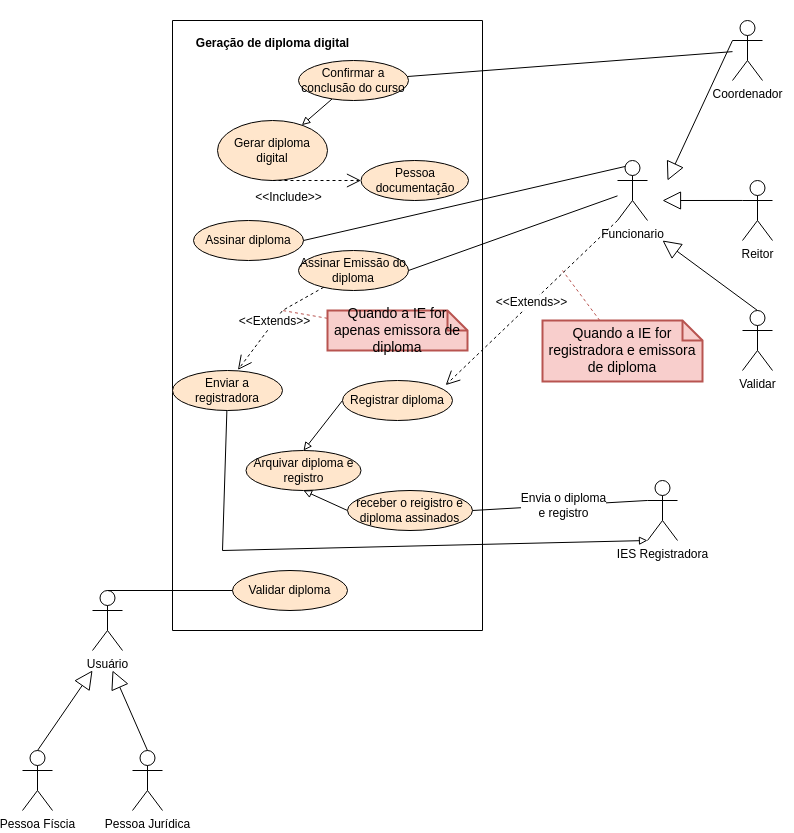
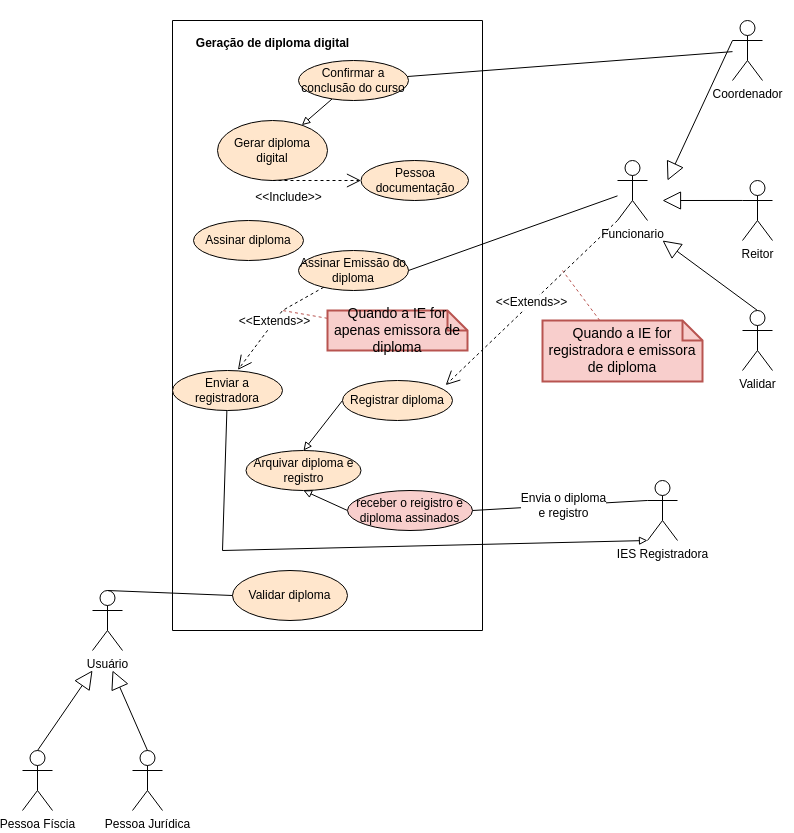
  <mxCell id="0" />
  <mxCell id="1" parent="0" />
  <mxCell id="2" value="" style="swimlane;startSize=0;" vertex="1" parent="1"><mxGeometry x="170" y="20" width="310" height="610" as="geometry" /></mxCell>
  <mxCell id="3" value="Geração de diploma digital" style="text;align=center;fontStyle=1;verticalAlign=middle;spacingLeft=3;spacingRight=3;strokeColor=none;rotatable=0;points=[[0,0.5],[1,0.5]];portConstraint=eastwest;fontFamily=Helvetica;fontSize=12;fontColor=#000000;fillColor=default;html=1;" vertex="1" parent="2"><mxGeometry x="60" y="10" width="80" height="26" as="geometry" /></mxCell>
  <mxCell id="4" style="edgeStyle=none;rounded=0;orthogonalLoop=1;jettySize=auto;html=1;fontFamily=Helvetica;fontSize=12;fontColor=#000000;endArrow=block;endFill=0;" edge="1" parent="2" source="5" target="6"><mxGeometry relative="1" as="geometry" /></mxCell>
  <mxCell id="5" value="Confirmar a conclusão do curso" style="ellipse;whiteSpace=wrap;html=1;fontFamily=Helvetica;fontSize=12;strokeColor=#000000;fillColor=#ffe6cc;" vertex="1" parent="2"><mxGeometry x="126" y="40" width="110" height="40" as="geometry" /></mxCell>
  <mxCell id="6" value="Gerar diploma digital" style="ellipse;whiteSpace=wrap;html=1;fontFamily=Helvetica;fontSize=12;strokeColor=#000000;fillColor=#ffe6cc;" vertex="1" parent="2"><mxGeometry x="45" y="100" width="110" height="60" as="geometry" /></mxCell>
  <mxCell id="7" value="Assinar diploma" style="ellipse;whiteSpace=wrap;html=1;fontFamily=Helvetica;fontSize=12;strokeColor=default;fillColor=#ffe6cc;" vertex="1" parent="2"><mxGeometry x="21" y="200" width="110" height="40" as="geometry" /></mxCell>
  <mxCell id="8" value="Assinar Emissão do diploma" style="ellipse;whiteSpace=wrap;html=1;fontFamily=Helvetica;fontSize=12;strokeColor=default;fillColor=#ffe6cc;" vertex="1" parent="2"><mxGeometry x="126" y="230" width="110" height="40" as="geometry" /></mxCell>
  <mxCell id="9" value="Enviar a registradora" style="ellipse;whiteSpace=wrap;html=1;fontFamily=Helvetica;fontSize=12;strokeColor=default;fillColor=#ffe6cc;" vertex="1" parent="2"><mxGeometry y="350" width="110" height="40" as="geometry" /></mxCell>
  <mxCell id="10" style="edgeStyle=none;rounded=0;orthogonalLoop=1;jettySize=auto;html=1;exitX=0;exitY=0.5;exitDx=0;exitDy=0;entryX=0.5;entryY=0;entryDx=0;entryDy=0;fontFamily=Helvetica;fontSize=12;fontColor=#000000;endArrow=block;endFill=0;" edge="1" parent="2" source="11" target="12"><mxGeometry relative="1" as="geometry" /></mxCell>
  <mxCell id="11" value="Registrar diploma" style="ellipse;whiteSpace=wrap;html=1;fontFamily=Helvetica;fontSize=12;strokeColor=default;fillColor=#ffe6cc;" vertex="1" parent="2"><mxGeometry x="170" y="360" width="110" height="40" as="geometry" /></mxCell>
  <mxCell id="12" value="Arquivar diploma e registro" style="ellipse;whiteSpace=wrap;html=1;fontFamily=Helvetica;fontSize=12;strokeColor=default;fillColor=#ffe6cc;" vertex="1" parent="2"><mxGeometry x="73.5" y="430" width="115" height="40" as="geometry" /></mxCell>
  <mxCell id="13" value="Pessoa documentação" style="ellipse;whiteSpace=wrap;html=1;fontFamily=Helvetica;fontSize=12;strokeColor=#000000;fillColor=#ffe6cc;" vertex="1" parent="2"><mxGeometry x="188.5" y="140" width="107.5" height="40" as="geometry" /></mxCell>
- <mxCell id="14" value="Validar diploma" style="ellipse;whiteSpace=wrap;html=1;fontFamily=Helvetica;fontSize=12;strokeColor=#000000;fillColor=#ffe6cc;" vertex="1" parent="2"><mxGeometry x="60" y="550" width="115" height="40" as="geometry" /></mxCell>
+ <mxCell id="14" value="Validar diploma" style="ellipse;whiteSpace=wrap;html=1;fontFamily=Helvetica;fontSize=12;strokeColor=#000000;fillColor=#ffe6cc;" vertex="1" parent="2"><mxGeometry x="60" y="550" width="115" height="50" as="geometry" /></mxCell>
  <mxCell id="15" value="&amp;lt;&amp;lt;Include&amp;gt;&amp;gt;" style="endArrow=open;endSize=12;dashed=1;html=1;rounded=0;fontFamily=Helvetica;fontSize=12;fontColor=#000000;exitX=0.5;exitY=1;exitDx=0;exitDy=0;entryX=0;entryY=0.5;entryDx=0;entryDy=0;" edge="1" parent="2" source="6" target="13"><mxGeometry x="-0.628" y="-17" width="160" relative="1" as="geometry"><mxPoint x="76" y="250" as="sourcePoint" /><mxPoint x="-124" y="190" as="targetPoint" /><Array as="points" /><mxPoint as="offset" /></mxGeometry></mxCell>
  <mxCell id="16" value="&amp;lt;&amp;lt;Extends&amp;gt;&amp;gt;" style="endArrow=open;endSize=12;dashed=1;html=1;rounded=0;fontFamily=Helvetica;fontSize=12;fontColor=#000000;entryX=0.595;entryY=-0.016;entryDx=0;entryDy=0;entryPerimeter=0;" edge="1" parent="2" source="8" target="9"><mxGeometry width="160" relative="1" as="geometry"><mxPoint x="96" y="270" as="sourcePoint" /><mxPoint x="256" y="270" as="targetPoint" /><Array as="points"><mxPoint x="110" y="290" /></Array></mxGeometry></mxCell>
  <mxCell id="17" value="Quando a IE for apenas emissora de diploma" style="shape=note;strokeWidth=2;fontSize=14;size=20;whiteSpace=wrap;html=1;fillColor=#f8cecc;strokeColor=#b85450;fontFamily=Helvetica;" vertex="1" parent="2"><mxGeometry x="155" y="290" width="140" height="40" as="geometry" /></mxCell>
  <mxCell id="18" style="edgeStyle=none;rounded=0;orthogonalLoop=1;jettySize=auto;html=1;entryX=0.5;entryY=1;entryDx=0;entryDy=0;fontFamily=Helvetica;fontSize=12;fontColor=#000000;endArrow=block;endFill=0;strokeColor=#000000;exitX=0;exitY=0.5;exitDx=0;exitDy=0;" edge="1" parent="2" source="19" target="12"><mxGeometry relative="1" as="geometry" /></mxCell>
- <mxCell id="19" value="receber o reigistro e diploma assinados" style="ellipse;whiteSpace=wrap;html=1;fontFamily=Helvetica;fontSize=12;strokeColor=#000000;fillColor=#ffe6cc;" vertex="1" parent="2"><mxGeometry x="175" y="470" width="125" height="40" as="geometry" /></mxCell>
+ <mxCell id="19" value="receber o reigistro e diploma assinados" style="ellipse;whiteSpace=wrap;html=1;fontFamily=Helvetica;fontSize=12;strokeColor=#000000;fillColor=#f8cecc;" vertex="1" parent="2"><mxGeometry x="175" y="470" width="125" height="40" as="geometry" /></mxCell>
  <mxCell id="20" style="edgeStyle=none;rounded=0;orthogonalLoop=1;jettySize=auto;html=1;entryX=1;entryY=0.5;entryDx=0;entryDy=0;fontFamily=Helvetica;fontSize=12;fontColor=#000000;endArrow=none;endFill=0;" edge="1" parent="1" source="21" target="8"><mxGeometry relative="1" as="geometry" /></mxCell>
  <mxCell id="21" value="Funcionario" style="shape=umlActor;verticalLabelPosition=bottom;verticalAlign=top;html=1;fontFamily=Helvetica;fontSize=12;fontColor=default;strokeColor=default;fillColor=default;labelPosition=center;align=center;" vertex="1" parent="1"><mxGeometry x="615" y="160" width="30" height="60" as="geometry" /></mxCell>
  <mxCell id="22" value="Reitor" style="shape=umlActor;verticalLabelPosition=bottom;verticalAlign=top;html=1;fontFamily=Helvetica;fontSize=12;fontColor=default;strokeColor=default;fillColor=default;" vertex="1" parent="1"><mxGeometry x="740" y="180" width="30" height="60" as="geometry" /></mxCell>
  <mxCell id="23" value="Validar" style="shape=umlActor;verticalLabelPosition=bottom;verticalAlign=top;html=1;fontFamily=Helvetica;fontSize=12;fontColor=default;strokeColor=default;fillColor=default;" vertex="1" parent="1"><mxGeometry x="740" y="310" width="30" height="60" as="geometry" /></mxCell>
  <mxCell id="24" value="Extends" style="endArrow=block;endSize=16;endFill=0;html=1;rounded=0;fontFamily=Helvetica;fontSize=12;fontColor=#FF4D00;textOpacity=0;exitX=0.5;exitY=0;exitDx=0;exitDy=0;exitPerimeter=0;" edge="1" parent="1" source="23"><mxGeometry x="-0.062" y="10" width="160" relative="1" as="geometry"><mxPoint x="580" y="320" as="sourcePoint" /><mxPoint x="660" y="240" as="targetPoint" /><mxPoint as="offset" /></mxGeometry></mxCell>
  <mxCell id="25" value="Extends" style="endArrow=block;endSize=16;endFill=0;html=1;rounded=0;fontFamily=Helvetica;fontSize=12;fontColor=#FF4D00;textOpacity=0;exitX=0;exitY=0.333;exitDx=0;exitDy=0;exitPerimeter=0;" edge="1" parent="1" source="22"><mxGeometry x="-0.062" y="10" width="160" relative="1" as="geometry"><mxPoint x="590" y="330" as="sourcePoint" /><mxPoint x="660" y="200" as="targetPoint" /><mxPoint as="offset" /></mxGeometry></mxCell>
  <mxCell id="26" value="Usuário" style="shape=umlActor;verticalLabelPosition=bottom;verticalAlign=top;html=1;fontFamily=Helvetica;fontSize=12;fontColor=#000000;strokeColor=default;fillColor=default;" vertex="1" parent="1"><mxGeometry x="90" y="590" width="30" height="60" as="geometry" /></mxCell>
  <mxCell id="27" value="Pessoa Físcia" style="shape=umlActor;verticalLabelPosition=bottom;verticalAlign=top;html=1;fontFamily=Helvetica;fontSize=12;fontColor=#000000;strokeColor=default;fillColor=default;" vertex="1" parent="1"><mxGeometry x="20" y="750" width="30" height="60" as="geometry" /></mxCell>
  <mxCell id="28" value="Pessoa Jurídica" style="shape=umlActor;verticalLabelPosition=bottom;verticalAlign=top;html=1;fontFamily=Helvetica;fontSize=12;fontColor=#000000;strokeColor=default;fillColor=default;" vertex="1" parent="1"><mxGeometry x="130" y="750" width="30" height="60" as="geometry" /></mxCell>
  <mxCell id="29" value="Extends" style="endArrow=block;endSize=16;endFill=0;html=1;rounded=0;fontFamily=Helvetica;fontSize=12;fontColor=#FF4D00;textOpacity=0;exitX=0.5;exitY=0;exitDx=0;exitDy=0;exitPerimeter=0;" edge="1" parent="1" source="28"><mxGeometry x="-0.062" y="10" width="160" relative="1" as="geometry"><mxPoint x="205" y="740" as="sourcePoint" /><mxPoint x="110" y="670" as="targetPoint" /><mxPoint as="offset" /></mxGeometry></mxCell>
  <mxCell id="30" value="Extends" style="endArrow=block;endSize=16;endFill=0;html=1;rounded=0;fontFamily=Helvetica;fontSize=12;fontColor=#FF4D00;textOpacity=0;exitX=0.5;exitY=0;exitDx=0;exitDy=0;exitPerimeter=0;" edge="1" parent="1" source="27"><mxGeometry x="-0.062" y="10" width="160" relative="1" as="geometry"><mxPoint x="45" y="700" as="sourcePoint" /><mxPoint x="90" y="670" as="targetPoint" /><mxPoint as="offset" /></mxGeometry></mxCell>
  <mxCell id="31" value="Coordenador" style="shape=umlActor;verticalLabelPosition=bottom;verticalAlign=top;html=1;fontFamily=Helvetica;fontSize=12;fontColor=default;strokeColor=default;fillColor=default;" vertex="1" parent="1"><mxGeometry x="730" y="20" width="30" height="60" as="geometry" /></mxCell>
  <mxCell id="32" value="Extends" style="endArrow=block;endSize=16;endFill=0;html=1;rounded=0;fontFamily=Helvetica;fontSize=12;fontColor=#FF4D00;textOpacity=0;exitX=0;exitY=0.333;exitDx=0;exitDy=0;exitPerimeter=0;" edge="1" parent="1" source="31"><mxGeometry x="-0.062" y="10" width="160" relative="1" as="geometry"><mxPoint x="660" y="205" as="sourcePoint" /><mxPoint x="665" y="180" as="targetPoint" /><mxPoint as="offset" /></mxGeometry></mxCell>
  <mxCell id="33" style="edgeStyle=none;rounded=0;orthogonalLoop=1;jettySize=auto;html=1;exitX=0;exitY=0.333;exitDx=0;exitDy=0;exitPerimeter=0;entryX=1;entryY=0.5;entryDx=0;entryDy=0;fontFamily=Helvetica;fontSize=12;fontColor=#000000;endArrow=none;endFill=0;strokeColor=#000000;" edge="1" parent="1" source="35" target="19"><mxGeometry relative="1" as="geometry" /></mxCell>
  <mxCell id="34" value="Envia o diploma&lt;br&gt;e registro" style="edgeLabel;html=1;align=center;verticalAlign=middle;resizable=0;points=[];fontSize=12;fontFamily=Helvetica;fontColor=#000000;" vertex="1" connectable="0" parent="33"><mxGeometry x="-0.281" y="2" relative="1" as="geometry"><mxPoint x="-22" y="-1" as="offset" /></mxGeometry></mxCell>
  <mxCell id="35" value="IES Registradora" style="shape=umlActor;verticalLabelPosition=bottom;verticalAlign=top;html=1;fontFamily=Helvetica;fontSize=12;fontColor=#000000;strokeColor=#000000;fillColor=default;" vertex="1" parent="1"><mxGeometry x="645" y="480" width="30" height="60" as="geometry" /></mxCell>
  <mxCell id="36" value="" style="endArrow=none;html=1;rounded=0;fontFamily=Helvetica;fontSize=12;fontColor=#000000;" edge="1" parent="1" source="5" target="31"><mxGeometry relative="1" as="geometry"><mxPoint x="500" y="30" as="sourcePoint" /><mxPoint x="660" y="30" as="targetPoint" /></mxGeometry></mxCell>
- <mxCell id="37" value="" style="endArrow=none;html=1;rounded=0;fontFamily=Helvetica;fontSize=12;fontColor=#000000;entryX=0.25;entryY=0.1;entryDx=0;entryDy=0;entryPerimeter=0;exitX=1;exitY=0.5;exitDx=0;exitDy=0;" edge="1" parent="1" source="7" target="21"><mxGeometry relative="1" as="geometry"><mxPoint x="460" y="170" as="sourcePoint" /><mxPoint x="620" y="170" as="targetPoint" /></mxGeometry></mxCell>
  <mxCell id="38" value="" style="endArrow=none;html=1;rounded=0;fontFamily=Helvetica;fontSize=12;fontColor=#000000;exitX=0.5;exitY=0;exitDx=0;exitDy=0;exitPerimeter=0;entryX=0;entryY=0.5;entryDx=0;entryDy=0;" edge="1" parent="1" source="26" target="14"><mxGeometry relative="1" as="geometry"><mxPoint x="80" y="349.5" as="sourcePoint" /><mxPoint x="240" y="349.5" as="targetPoint" /></mxGeometry></mxCell>
  <mxCell id="39" value="" style="edgeLabel;resizable=0;html=1;align=left;verticalAlign=bottom;fontFamily=Helvetica;fontSize=12;fontColor=#000000;strokeColor=#000000;fillColor=default;" connectable="0" vertex="1" parent="38"><mxGeometry x="-1" relative="1" as="geometry" /></mxCell>
  <mxCell id="40" style="edgeStyle=none;rounded=0;orthogonalLoop=1;jettySize=auto;html=1;fontFamily=Helvetica;fontSize=12;fontColor=#000000;endArrow=none;endFill=0;dashed=1;fillColor=#f8cecc;strokeColor=#b85450;" edge="1" parent="1" source="17"><mxGeometry relative="1" as="geometry"><mxPoint x="280" y="310" as="targetPoint" /></mxGeometry></mxCell>
  <mxCell id="41" style="edgeStyle=none;rounded=0;orthogonalLoop=1;jettySize=auto;html=1;entryX=0;entryY=1;entryDx=0;entryDy=0;entryPerimeter=0;fontFamily=Helvetica;fontSize=12;fontColor=#000000;endArrow=block;endFill=0;strokeColor=#000000;" edge="1" parent="1" source="9" target="35"><mxGeometry relative="1" as="geometry"><Array as="points"><mxPoint x="220" y="550" /></Array></mxGeometry></mxCell>
  <mxCell id="42" value="&amp;lt;&amp;lt;Extends&amp;gt;&amp;gt;" style="endArrow=open;endSize=12;dashed=1;html=1;rounded=0;fontFamily=Helvetica;fontSize=12;fontColor=#000000;strokeColor=#000000;exitX=0;exitY=1;exitDx=0;exitDy=0;exitPerimeter=0;entryX=0.938;entryY=0.115;entryDx=0;entryDy=0;entryPerimeter=0;" edge="1" parent="1" source="21" target="11"><mxGeometry width="160" relative="1" as="geometry"><mxPoint x="220" y="420" as="sourcePoint" /><mxPoint x="380" y="420" as="targetPoint" /></mxGeometry></mxCell>
  <mxCell id="43" style="edgeStyle=none;rounded=0;orthogonalLoop=1;jettySize=auto;html=1;fontFamily=Helvetica;fontSize=12;fontColor=#000000;endArrow=none;endFill=0;strokeColor=#b85450;dashed=1;fillColor=#f8cecc;" edge="1" parent="1" source="44"><mxGeometry relative="1" as="geometry"><mxPoint x="560" y="270" as="targetPoint" /></mxGeometry></mxCell>
  <mxCell id="44" value="Quando a IE for registradora e emissora de diploma" style="shape=note;strokeWidth=2;fontSize=14;size=20;whiteSpace=wrap;html=1;fillColor=#f8cecc;strokeColor=#b85450;fontFamily=Helvetica;" vertex="1" parent="1"><mxGeometry x="540" y="320" width="160" height="60.95" as="geometry" /></mxCell>
